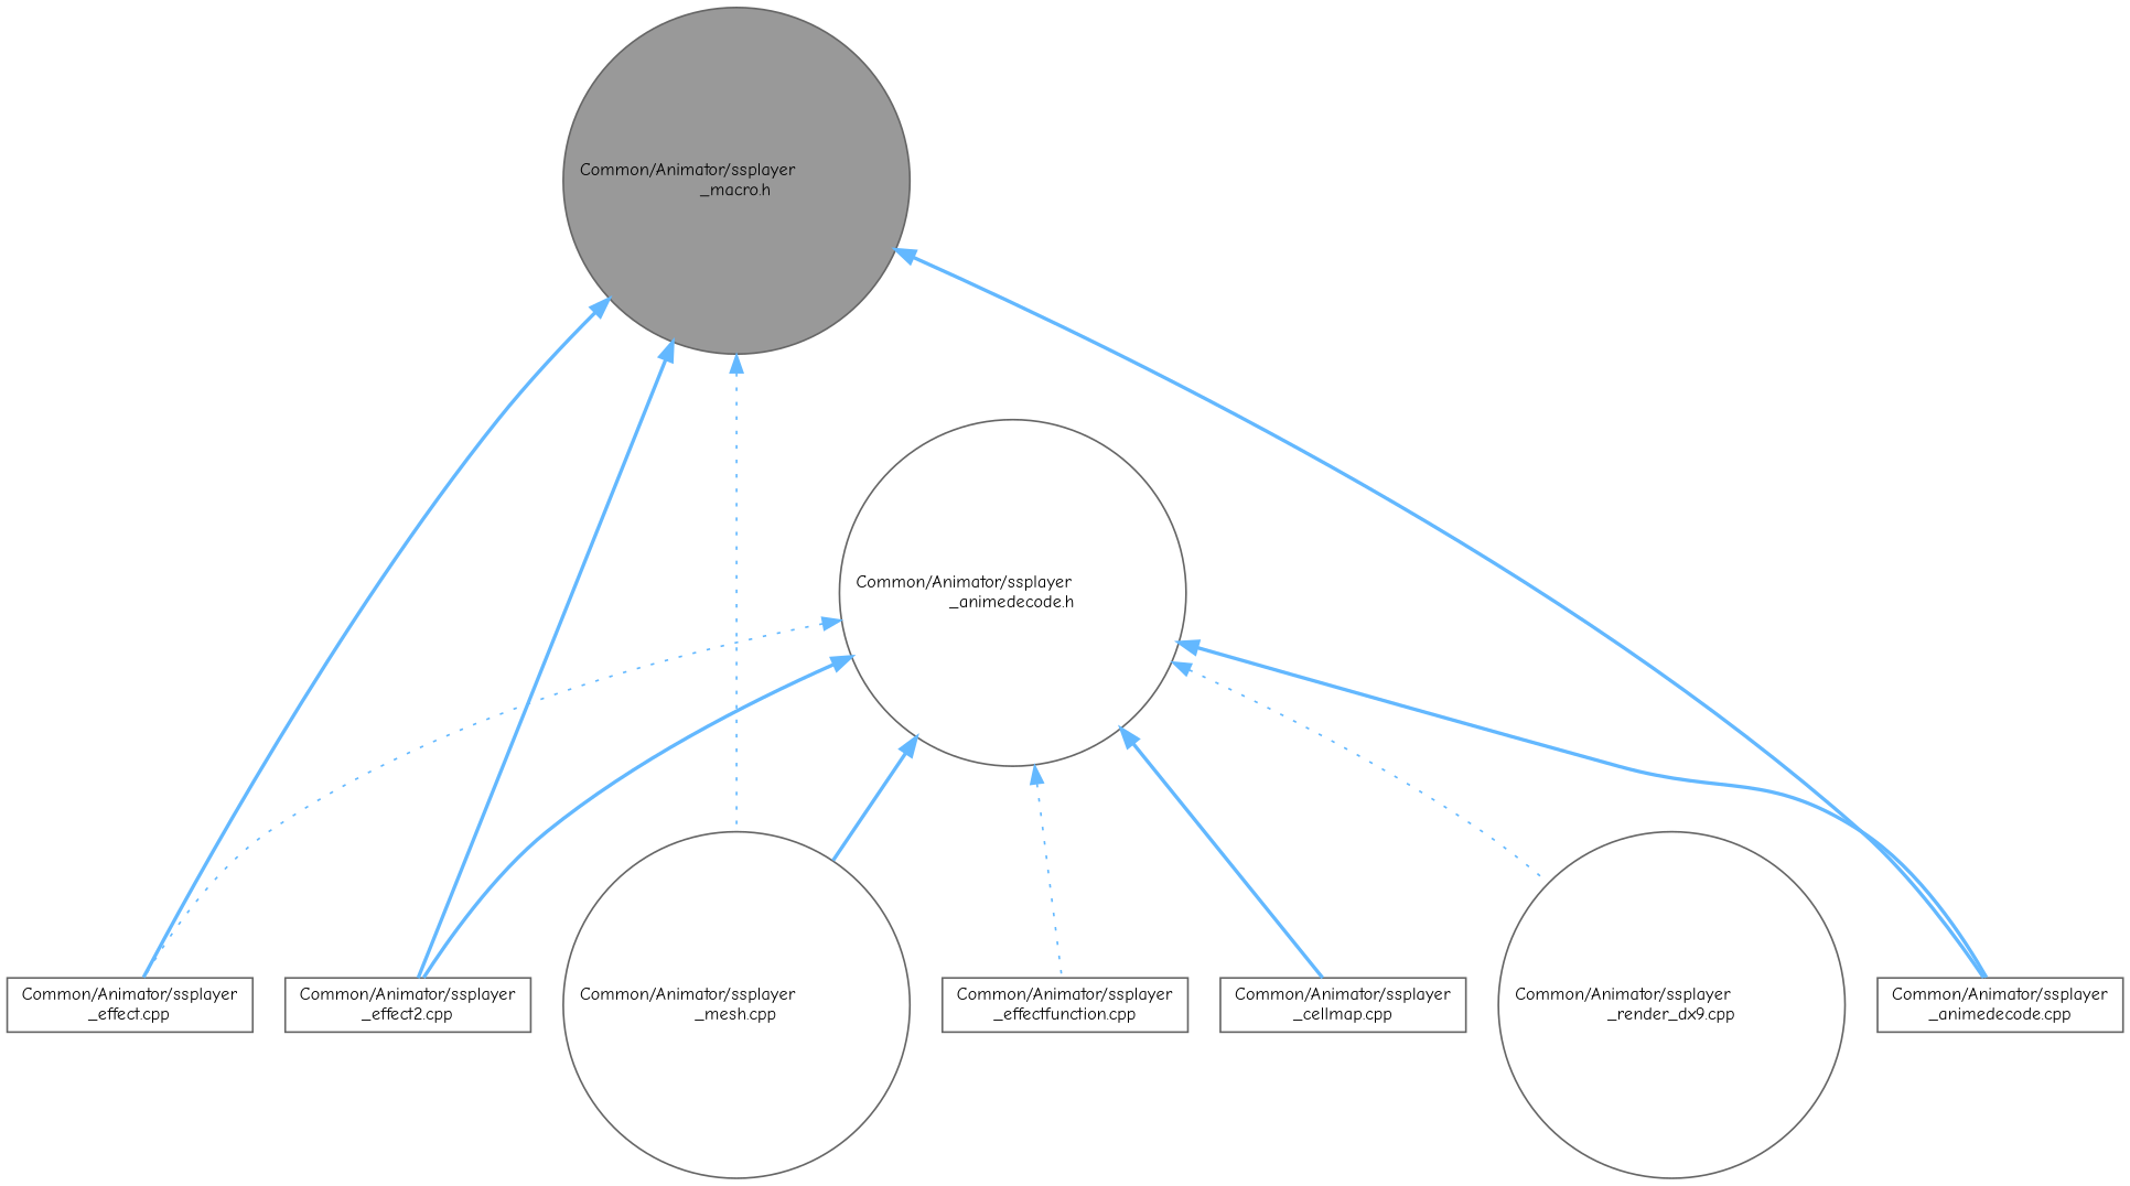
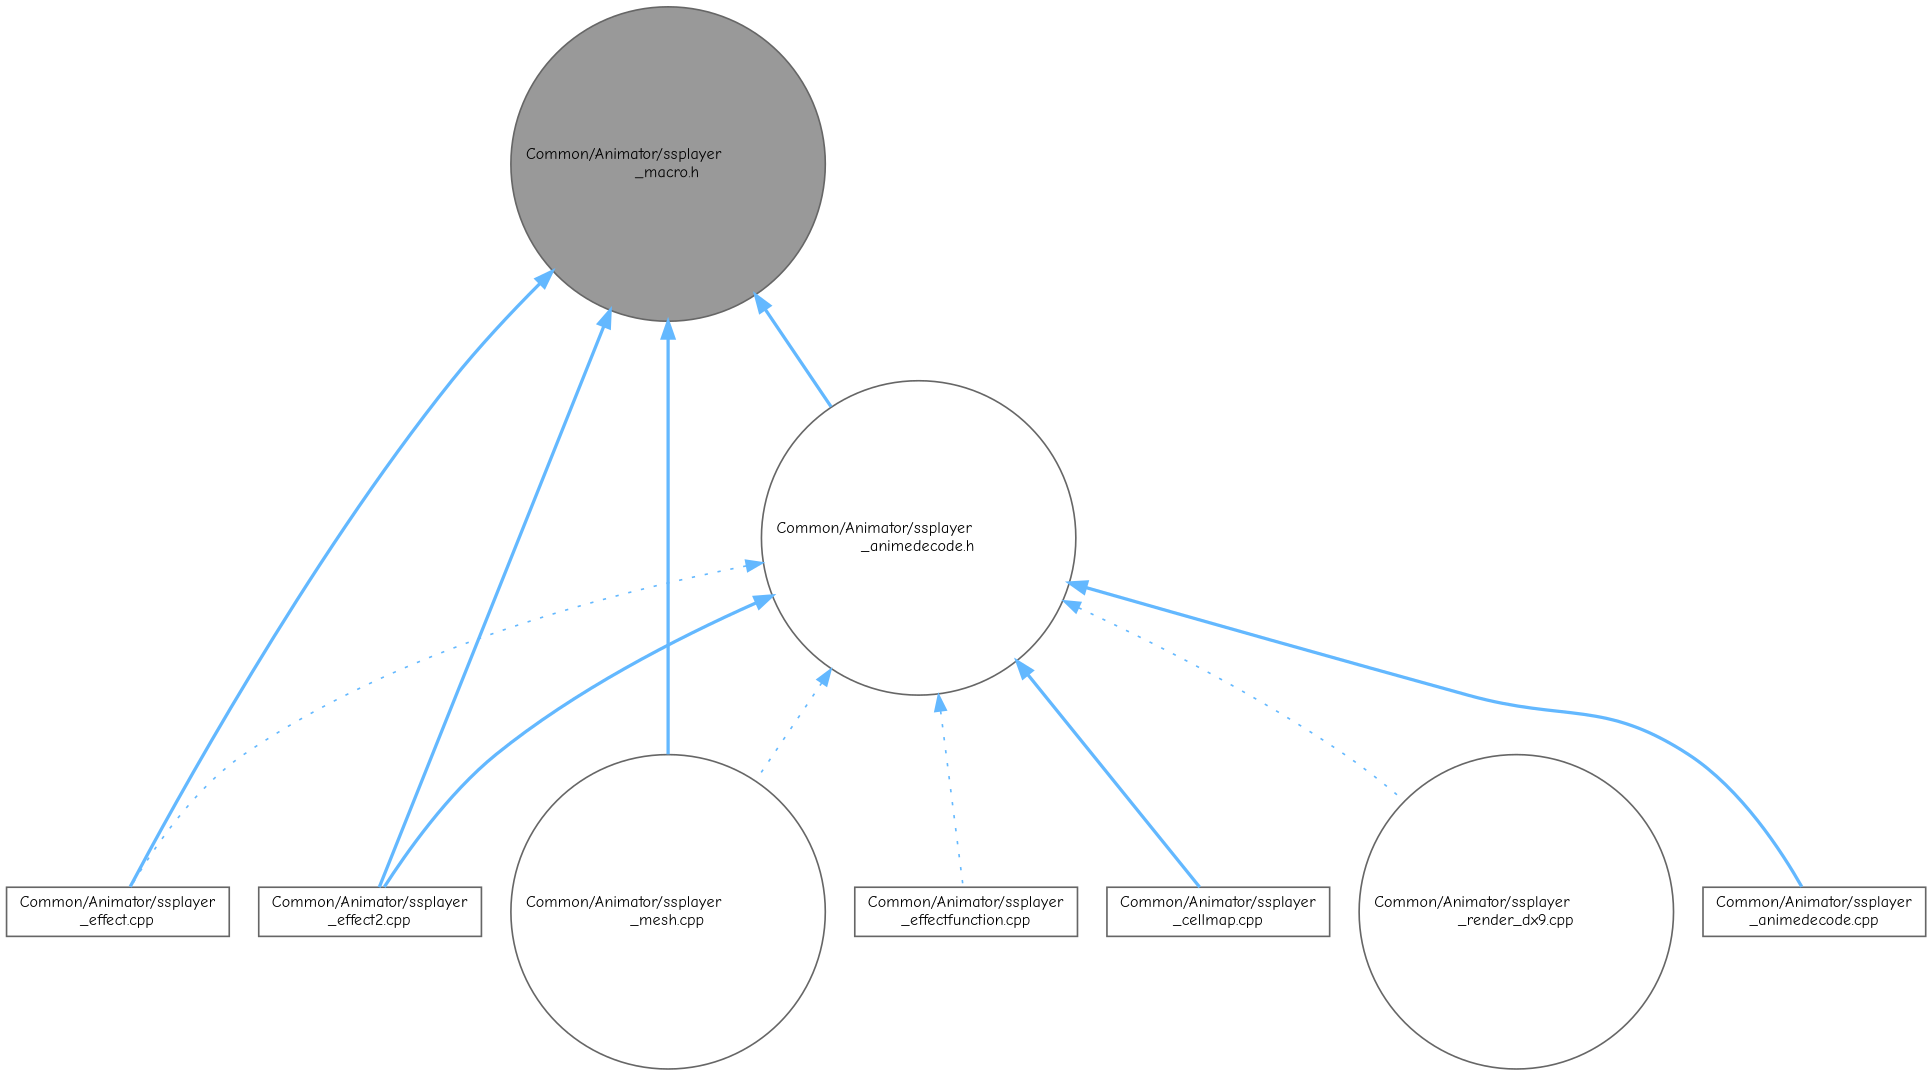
  digraph {
    fontname="Comic Neue"
    node [color=grey40 fillcolor=white fontname="Comic Neue" fontsize=10 shape=box style=filled]
    edge [color=steelblue1 dir=back fontname="Comic Neue" fontsize=10 labelfontname=Helvetica labelfontsize=10 style=bold]
    n1 [color=gray40 fillcolor=grey60 fontcolor=black height=0.2 label="Common/Animator/ssplayer\l_macro.h" shape=circle width=0.4]
    n2 [height=0.2 label="Common/Animator/ssplayer\l_animedecode.h" shape=circle width=0.4]
    n3 [height=0.2 label="Common/Animator/ssplayer\l_effect.cpp" width=0.4]
    n4 [height=0.2 label="Common/Animator/ssplayer\l_effect2.cpp" width=0.4]
    n5 [height=0.2 label="Common/Animator/ssplayer\l_mesh.cpp" shape=circle width=0.4]
    n6 [height=0.2 label="Common/Animator/ssplayer\l_effectfunction.cpp" width=0.4]
    n7 [height=0.2 label="Common/Animator/ssplayer\l_animedecode.cpp" width=0.4]
    n8 [height=0.2 label="Common/Animator/ssplayer\l_cellmap.cpp" width=0.4]
    n9 [height=0.2 label="Common/Animator/ssplayer\l_render_dx9.cpp" shape=circle width=0.4]
-   n1 -> n7
+   n1 -> n2
    n1 -> n3
    n1 -> n4
-   n1 -> n5 [style=dotted]
+   n1 -> n5
    n2 -> n3 [style=dotted]
    n2 -> n4
-   n2 -> n5
+   n2 -> n5 [style=dotted]
    n2 -> n6 [style=dotted]
    n2 -> n7
    n2 -> n8
    n2 -> n9 [style=dotted]
  }
